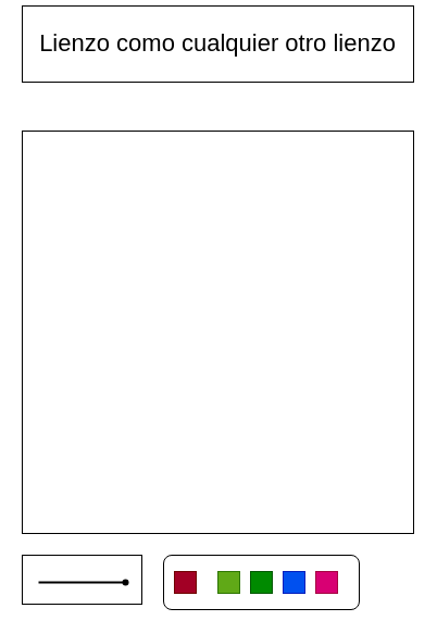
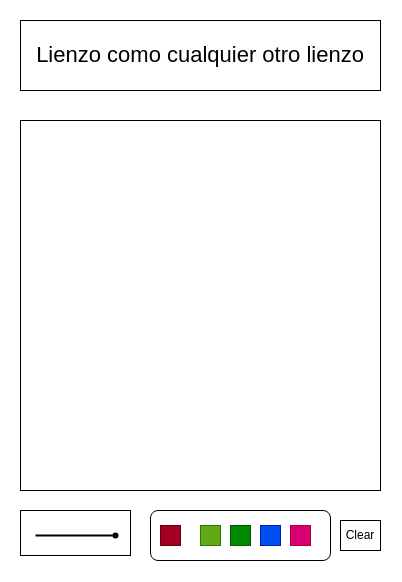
  <mxCell id="0" />
  <mxCell id="1" parent="0" />
  <mxCell id="2" value="" style="rounded=0;whiteSpace=wrap;html=1;" parent="1" vertex="1"><mxGeometry x="20" y="120" width="360" height="370" as="geometry" /></mxCell>
- <mxCell id="3" value="Lienzo como cualquier otro lienzo" style="rounded=0;whiteSpace=wrap;html=1;fontSize=22;fontStyle=0" parent="1" vertex="1"><mxGeometry x="20" y="5" width="360" height="70" as="geometry" /></mxCell>
+ <mxCell id="3" value="Lienzo como cualquier otro lienzo" style="rounded=0;whiteSpace=wrap;html=1;fontSize=22;fontStyle=0" parent="1" vertex="1"><mxGeometry x="20" y="20" width="360" height="70" as="geometry" /></mxCell>
  <mxCell id="4" value="" style="rounded=0;whiteSpace=wrap;html=1;fontSize=19;" parent="1" vertex="1"><mxGeometry x="20" y="510" width="110" height="45" as="geometry" /></mxCell>
  <mxCell id="5" value="" style="shape=waypoint;sketch=0;fillStyle=solid;size=6;pointerEvents=1;points=[];fillColor=none;resizable=0;rotatable=0;perimeter=centerPerimeter;snapToPoint=1;fontSize=19;" parent="1" vertex="1"><mxGeometry x="95" y="515" width="40" height="40" as="geometry" /></mxCell>
  <mxCell id="6" value="" style="line;strokeWidth=2;html=1;fontSize=19;" parent="1" vertex="1"><mxGeometry x="35" y="530" width="80" height="10" as="geometry" /></mxCell>
  <mxCell id="7" value="" style="rounded=1;whiteSpace=wrap;html=1;fontSize=19;" parent="1" vertex="1"><mxGeometry x="150" y="510" width="180" height="50" as="geometry" /></mxCell>
  <mxCell id="8" value="" style="rounded=0;whiteSpace=wrap;html=1;fontSize=19;fillColor=#a20025;strokeColor=#6F0000;fontColor=#ffffff;" parent="1" vertex="1"><mxGeometry x="160" y="525" width="20" height="20" as="geometry" /></mxCell>
  <mxCell id="9" value="" style="rounded=0;whiteSpace=wrap;html=1;fontSize=19;fillColor=#60a917;fontColor=#ffffff;strokeColor=#2D7600;" parent="1" vertex="1"><mxGeometry x="200" y="525" width="20" height="20" as="geometry" /></mxCell>
  <mxCell id="10" value="" style="rounded=0;whiteSpace=wrap;html=1;fontSize=19;fillColor=#008a00;fontColor=#ffffff;strokeColor=#005700;" parent="1" vertex="1"><mxGeometry x="230" y="525" width="20" height="20" as="geometry" /></mxCell>
  <mxCell id="11" value="" style="rounded=0;whiteSpace=wrap;html=1;fontSize=19;fillColor=#0050ef;fontColor=#ffffff;strokeColor=#001DBC;" parent="1" vertex="1"><mxGeometry x="260" y="525" width="20" height="20" as="geometry" /></mxCell>
  <mxCell id="12" value="" style="rounded=0;whiteSpace=wrap;html=1;fontSize=19;fillColor=#d80073;fontColor=#ffffff;strokeColor=#A50040;" parent="1" vertex="1"><mxGeometry x="290" y="525" width="20" height="20" as="geometry" /></mxCell>
+ <mxCell id="13" value="Clear" style="rounded=0;whiteSpace=wrap;html=1;fontSize=12;" vertex="1" parent="1"><mxGeometry x="340" y="520" width="40" height="30" as="geometry" /></mxCell>
